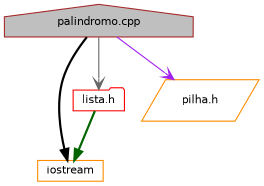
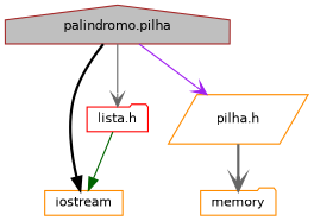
  digraph {
    node [color=darkorange fillcolor=white fontname=Helvetica fontsize=10 shape=folder style=filled]
    edge [arrowhead=vee color=gray40 fontname=Helvetica fontsize=10 labelfontname=Helvetica labelfontsize=10 style=solid]
-   n1 [color=brown fillcolor=grey75 fontcolor=black height=0.2 label="palindromo.cpp" shape=house width=0.4]
+   n1 [color=brown fillcolor=grey75 fontcolor=black height=0.2 label="palindromo.pilha" shape=house width=0.4]
    n2 [height=0.2 label=iostream shape=box width=0.4]
    n3 [height=0.2 label="pilha.h" shape=parallelogram width=0.4]
    n4 [color=red height=0.2 label="lista.h" width=0.4]
+   n5 [height=0.2 label=memory width=0.4]
    n1 -> n2 [arrowhead=normal color=black style=bold]
    n1 -> n3 [color=purple]
    n1 -> n4
-   n4 -> n2 [arrowhead=normal color=darkgreen style=bold]
+   n3 -> n5 [style=bold]
+   n4 -> n2 [arrowhead=normal color=darkgreen]
  }
